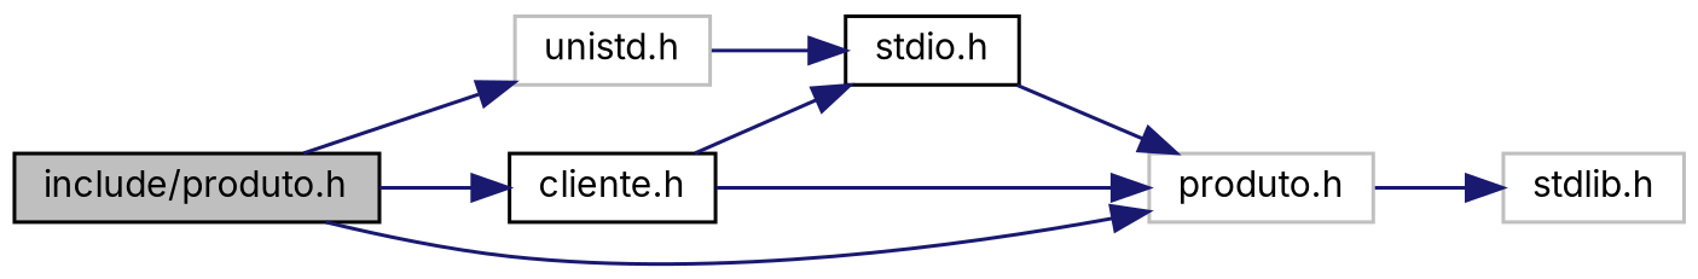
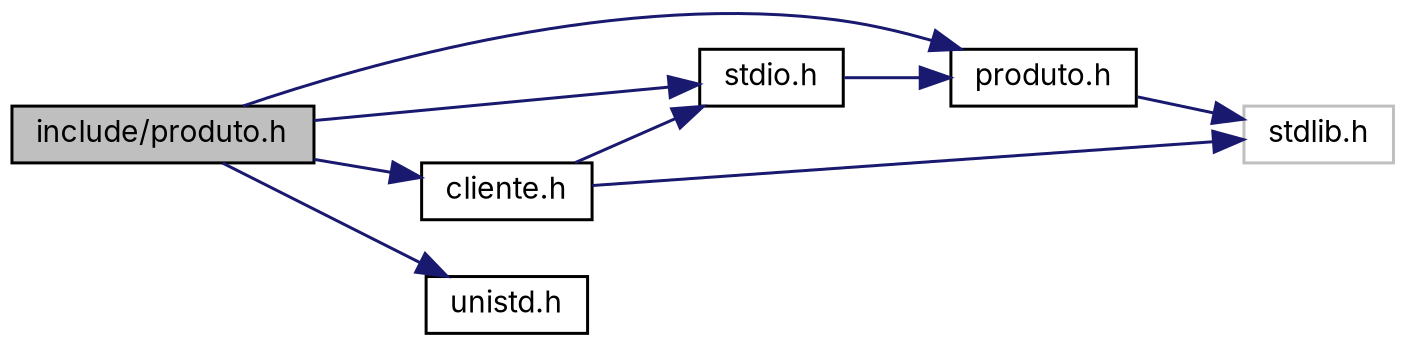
  digraph {
    fontname=Inter
    rankdir=LR
    node [color=black fillcolor=white fontname=Inter fontsize=10 shape=record style=filled]
    edge [color=midnightblue fontname=Inter fontsize=10 labelfontname=Helvetica labelfontsize=10 style=solid]
    n1 [fillcolor=grey75 fontcolor=black height=0.2 label="include/produto.h" width=0.4]
    n2 [height=0.2 label="cliente.h" width=0.4]
    n3 [height=0.2 label="stdio.h" width=0.4]
-   n4 [color=grey75 height=0.2 label="produto.h" width=0.4]
-   n5 [color=grey75 height=0.2 label="unistd.h" width=0.4]
+   n4 [height=0.2 label="produto.h" width=0.4]
+   n5 [height=0.2 label="unistd.h" width=0.4]
    n6 [color=grey75 height=0.2 label="stdlib.h" width=0.4]
    n1 -> n2
-   n5 -> n3
+   n1 -> n3
    n1 -> n4
    n1 -> n5
    n2 -> n3
-   n2 -> n4
+   n2 -> n6
    n3 -> n4
    n4 -> n6
  }
